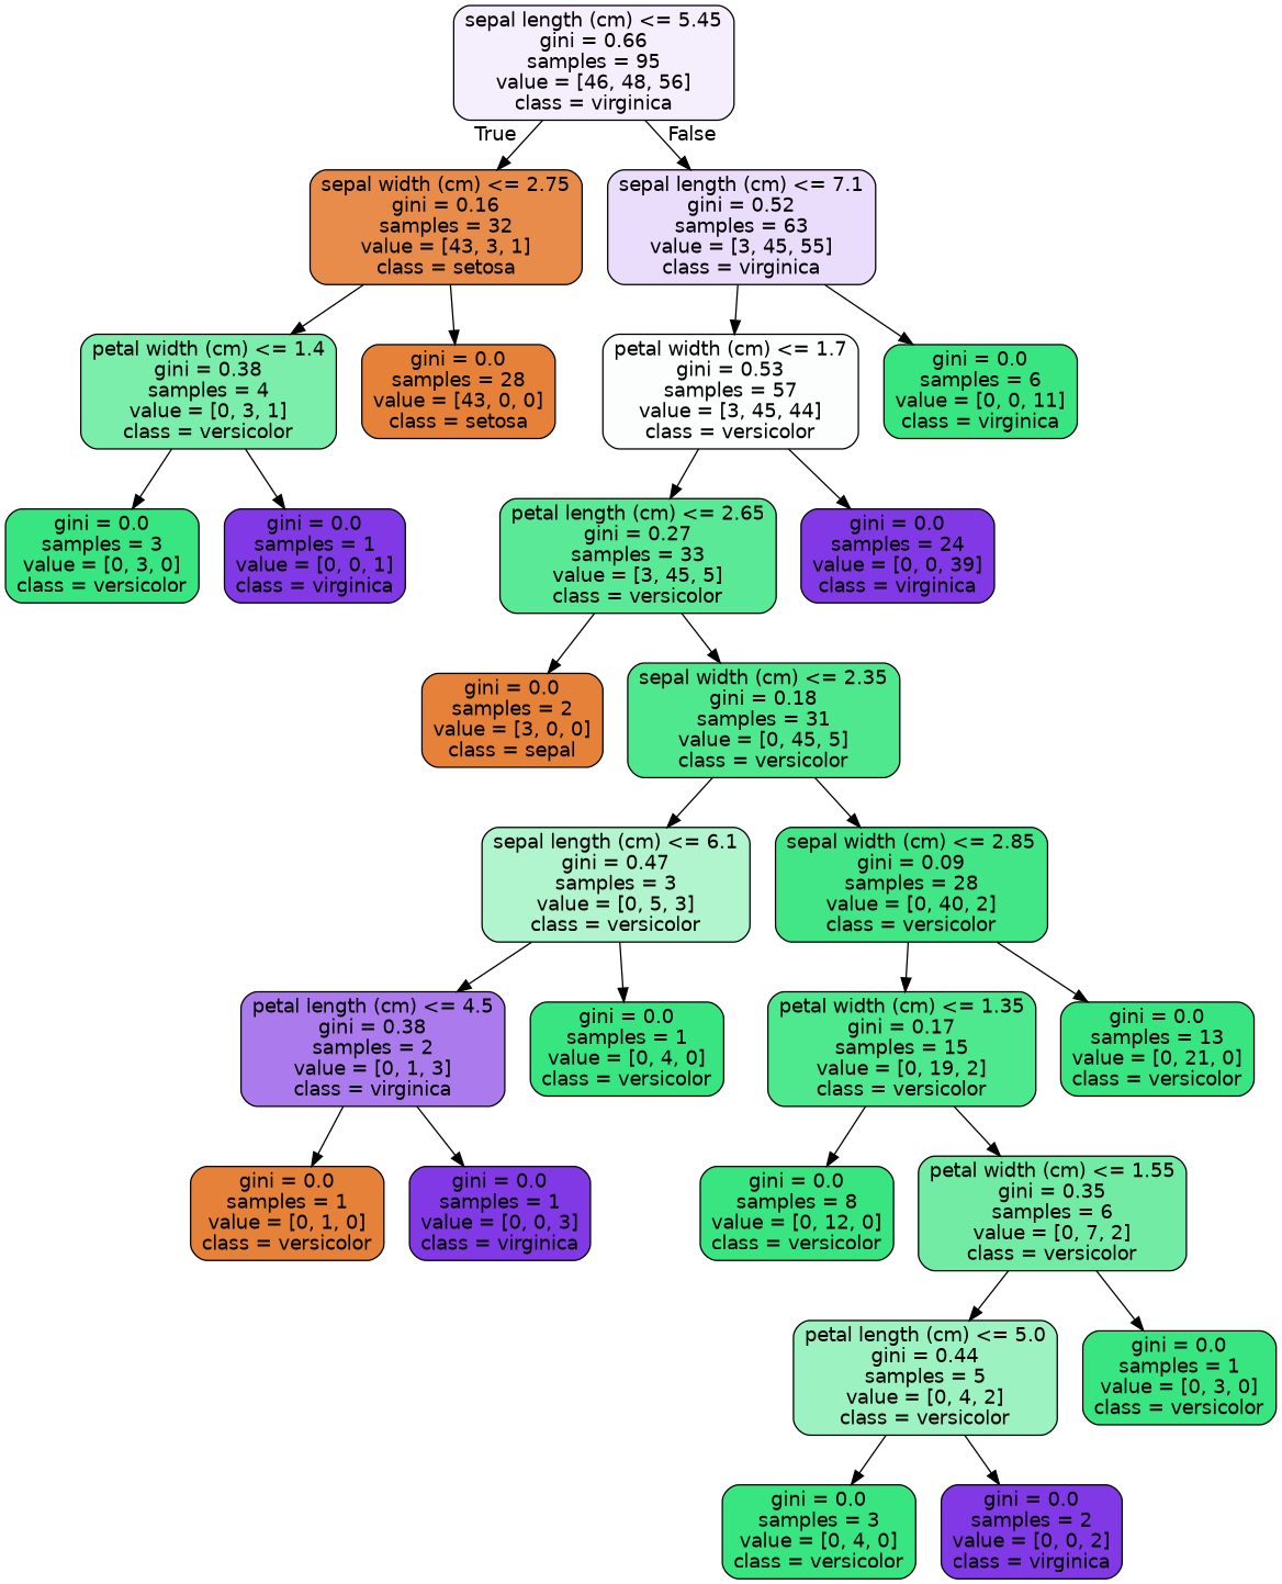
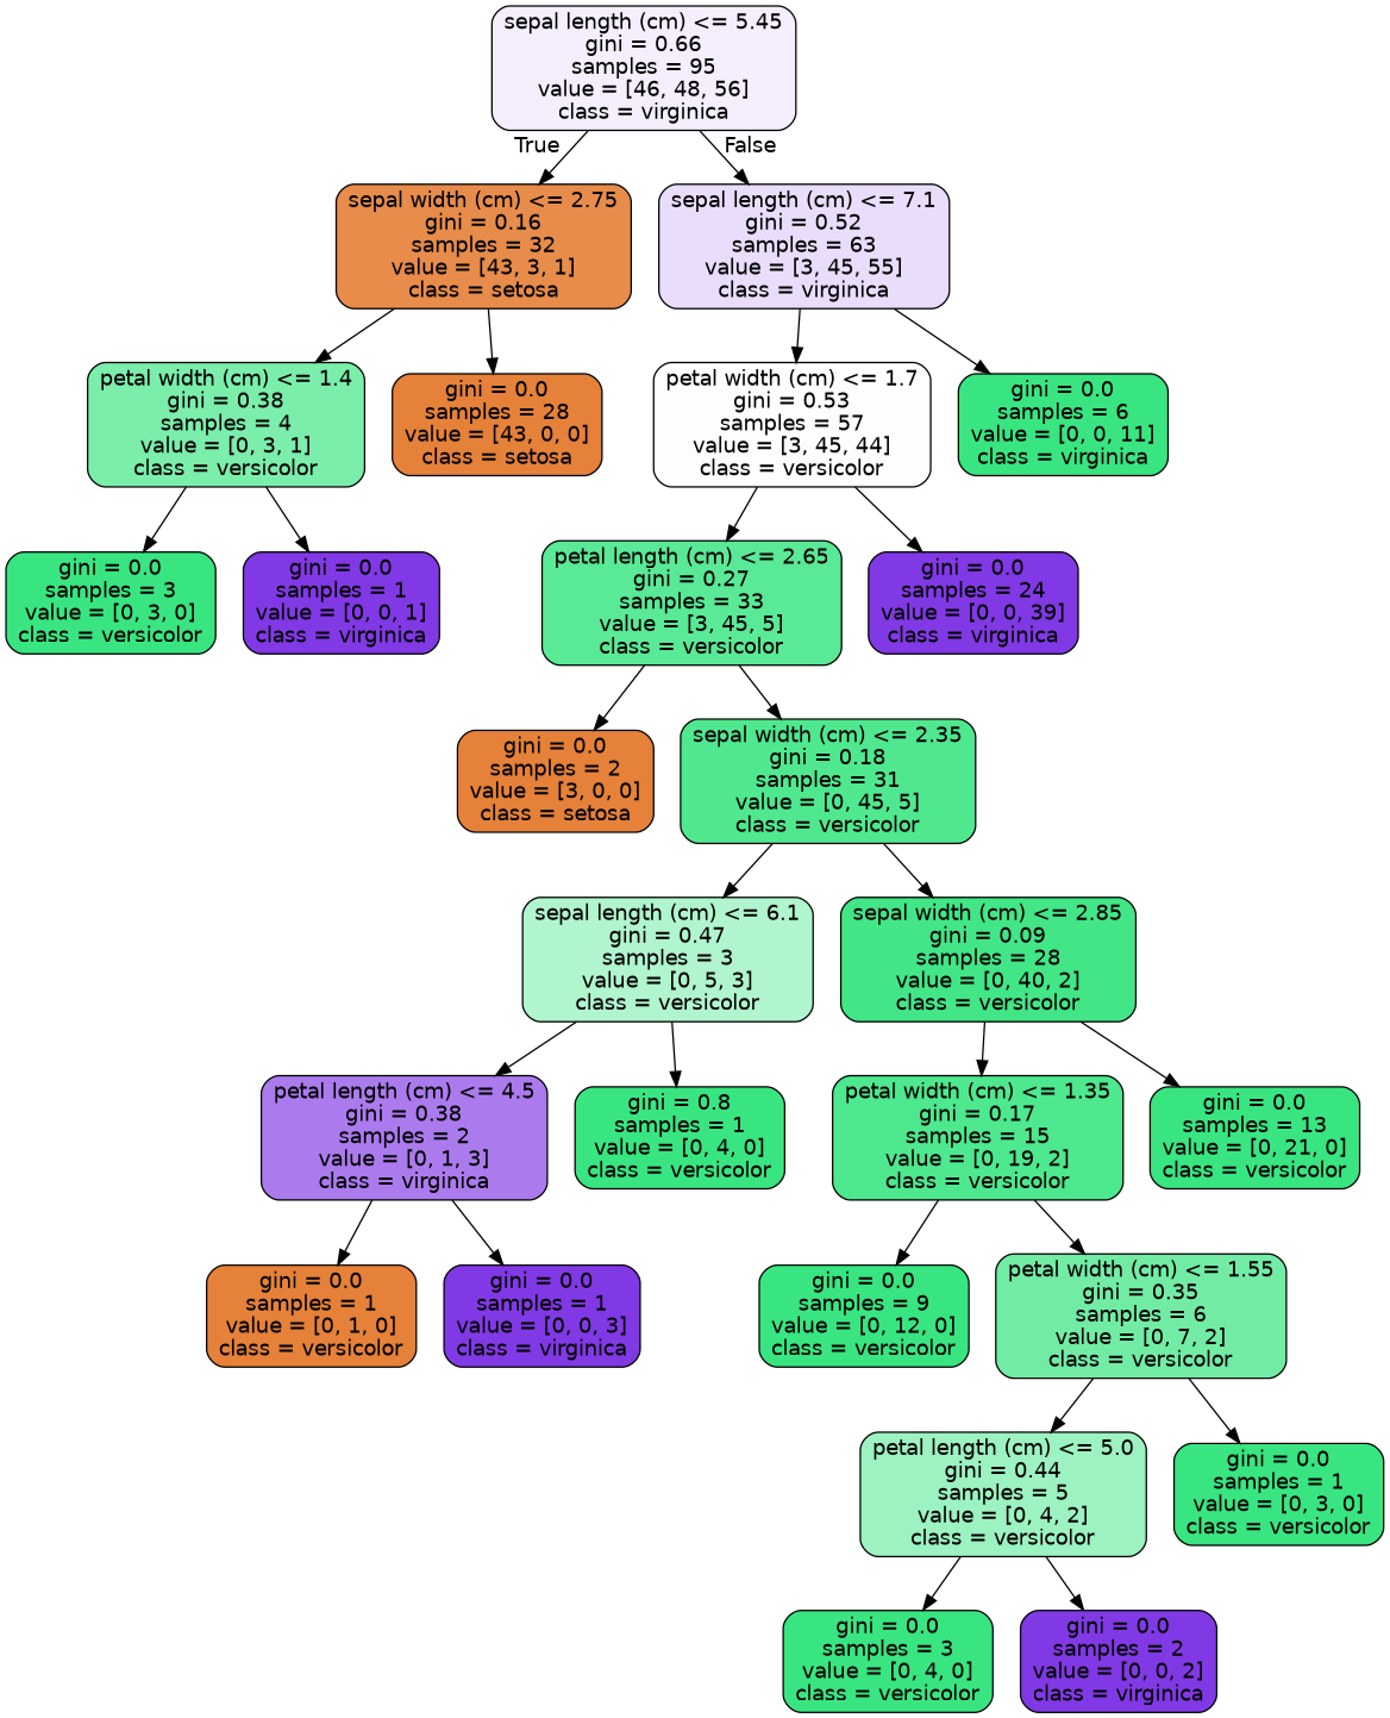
  digraph {
    node [color=black fillcolor="#39e581" fontname=helvetica shape=box style="filled, rounded"]
    edge [fontname=helvetica]
    n1 [fillcolor="#f5effd" label="sepal length (cm) <= 5.45\ngini = 0.66\nsamples = 95\nvalue = [46, 48, 56]\nclass = virginica"]
    n2 [fillcolor="#e78c4b" label="sepal width (cm) <= 2.75\ngini = 0.16\nsamples = 32\nvalue = [43, 3, 1]\nclass = setosa"]
    n3 [fillcolor="#e9ddfb" label="sepal length (cm) <= 7.1\ngini = 0.52\nsamples = 63\nvalue = [3, 45, 55]\nclass = virginica"]
    n4 [fillcolor="#7beeab" label="petal width (cm) <= 1.4\ngini = 0.38\nsamples = 4\nvalue = [0, 3, 1]\nclass = versicolor"]
    n5 [fillcolor="#e58139" label="gini = 0.0\nsamples = 28\nvalue = [43, 0, 0]\nclass = setosa"]
    n6 [fillcolor="#fbfefc" label="petal width (cm) <= 1.7\ngini = 0.53\nsamples = 57\nvalue = [3, 45, 44]\nclass = versicolor"]
    n7 [label="gini = 0.0\nsamples = 6\nvalue = [0, 0, 11]\nclass = virginica"]
    n8 [label="gini = 0.0\nsamples = 3\nvalue = [0, 3, 0]\nclass = versicolor"]
    n9 [fillcolor="#8139e5" label="gini = 0.0\nsamples = 1\nvalue = [0, 0, 1]\nclass = virginica"]
    n10 [fillcolor="#5ae996" label="petal length (cm) <= 2.65\ngini = 0.27\nsamples = 33\nvalue = [3, 45, 5]\nclass = versicolor"]
    n11 [fillcolor="#8139e5" label="gini = 0.0\nsamples = 24\nvalue = [0, 0, 39]\nclass = virginica"]
-   n12 [fillcolor="#e58139" label="gini = 0.0\nsamples = 2\nvalue = [3, 0, 0]\nclass = sepal"]
+   n12 [fillcolor="#e58139" label="gini = 0.0\nsamples = 2\nvalue = [3, 0, 0]\nclass = setosa"]
    n13 [fillcolor="#4fe88f" label="sepal width (cm) <= 2.35\ngini = 0.18\nsamples = 31\nvalue = [0, 45, 5]\nclass = versicolor"]
    n14 [fillcolor="#b0f5cd" label="sepal length (cm) <= 6.1\ngini = 0.47\nsamples = 3\nvalue = [0, 5, 3]\nclass = versicolor"]
    n15 [fillcolor="#43e687" label="sepal width (cm) <= 2.85\ngini = 0.09\nsamples = 28\nvalue = [0, 40, 2]\nclass = versicolor"]
    n16 [fillcolor="#ab7bee" label="petal length (cm) <= 4.5\ngini = 0.38\nsamples = 2\nvalue = [0, 1, 3]\nclass = virginica"]
-   n17 [label="gini = 0.0\nsamples = 1\nvalue = [0, 4, 0]\nclass = versicolor"]
+   n17 [label="gini = 0.8\nsamples = 1\nvalue = [0, 4, 0]\nclass = versicolor"]
    n18 [fillcolor="#4ee88e" label="petal width (cm) <= 1.35\ngini = 0.17\nsamples = 15\nvalue = [0, 19, 2]\nclass = versicolor"]
    n19 [label="gini = 0.0\nsamples = 13\nvalue = [0, 21, 0]\nclass = versicolor"]
    n20 [fillcolor="#e58139" label="gini = 0.0\nsamples = 1\nvalue = [0, 1, 0]\nclass = versicolor"]
    n21 [fillcolor="#8139e5" label="gini = 0.0\nsamples = 1\nvalue = [0, 0, 3]\nclass = virginica"]
-   n22 [label="gini = 0.0\nsamples = 8\nvalue = [0, 12, 0]\nclass = versicolor"]
+   n22 [label="gini = 0.0\nsamples = 9\nvalue = [0, 12, 0]\nclass = versicolor"]
    n23 [fillcolor="#72eca5" label="petal width (cm) <= 1.55\ngini = 0.35\nsamples = 6\nvalue = [0, 7, 2]\nclass = versicolor"]
    n24 [fillcolor="#9cf2c0" label="petal length (cm) <= 5.0\ngini = 0.44\nsamples = 5\nvalue = [0, 4, 2]\nclass = versicolor"]
    n25 [label="gini = 0.0\nsamples = 1\nvalue = [0, 3, 0]\nclass = versicolor"]
    n26 [label="gini = 0.0\nsamples = 3\nvalue = [0, 4, 0]\nclass = versicolor"]
    n27 [fillcolor="#8139e5" label="gini = 0.0\nsamples = 2\nvalue = [0, 0, 2]\nclass = virginica"]
    n1 -> n2 [headlabel=True labelangle=45 labeldistance=2.5]
    n1 -> n3 [headlabel=False labelangle=-45 labeldistance=2.5]
    n2 -> n4
    n2 -> n5
    n3 -> n6
    n3 -> n7
    n4 -> n8
    n4 -> n9
    n6 -> n10
    n6 -> n11
    n10 -> n12
    n10 -> n13
    n13 -> n14
    n13 -> n15
    n14 -> n16
    n14 -> n17
    n15 -> n18
    n15 -> n19
    n16 -> n20
    n16 -> n21
    n18 -> n22
    n18 -> n23
    n23 -> n24
    n23 -> n25
    n24 -> n26
    n24 -> n27
  }
